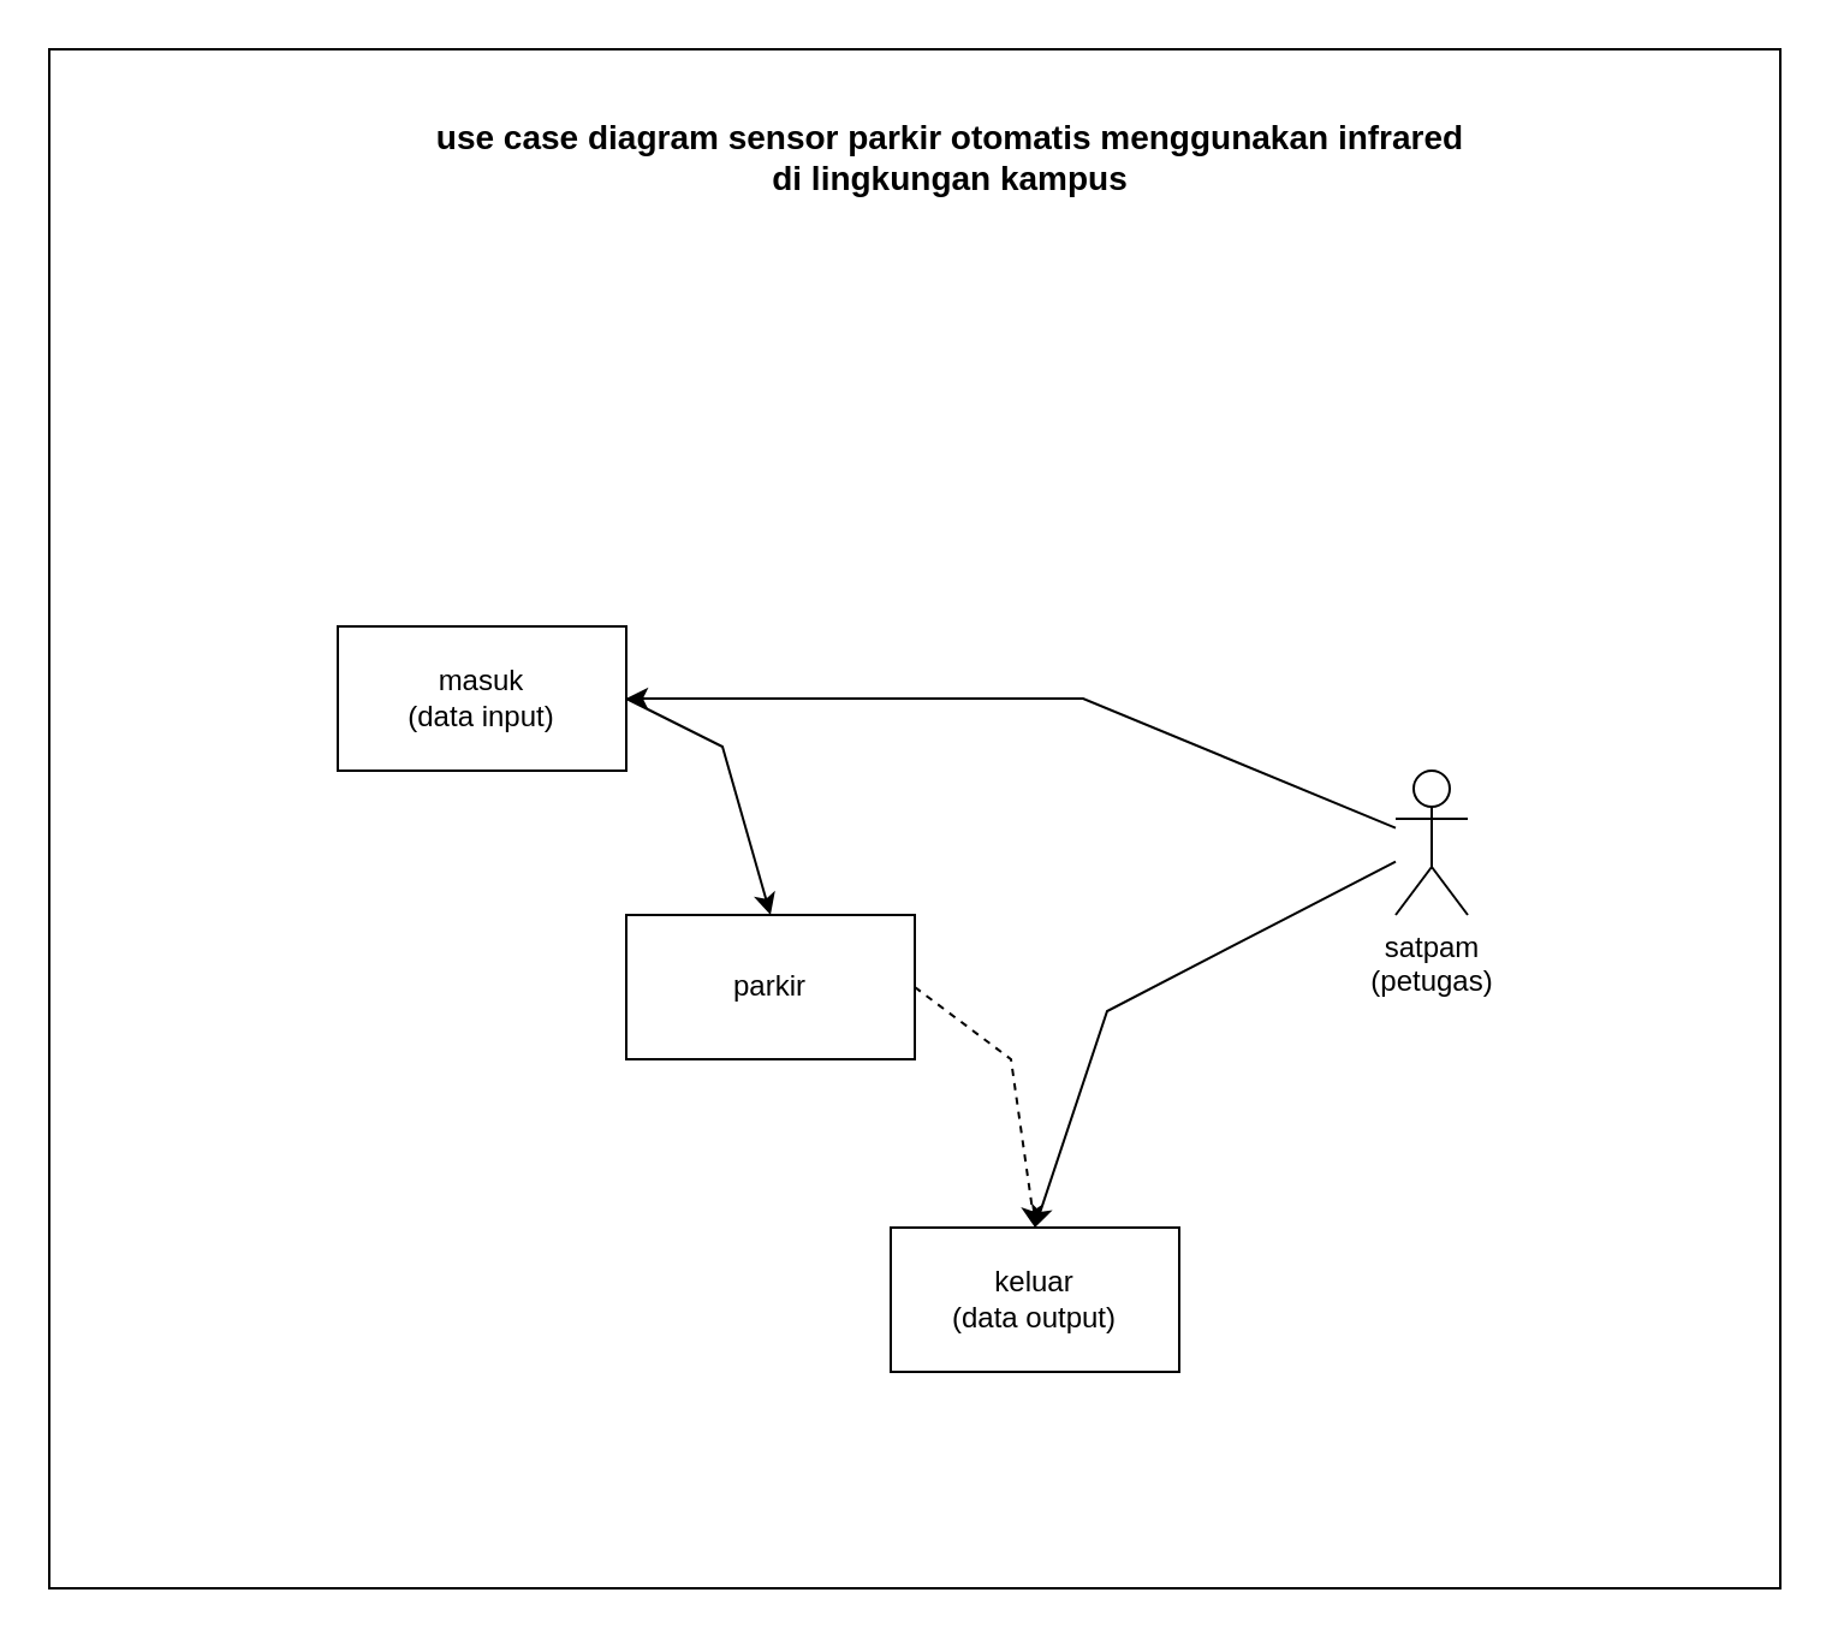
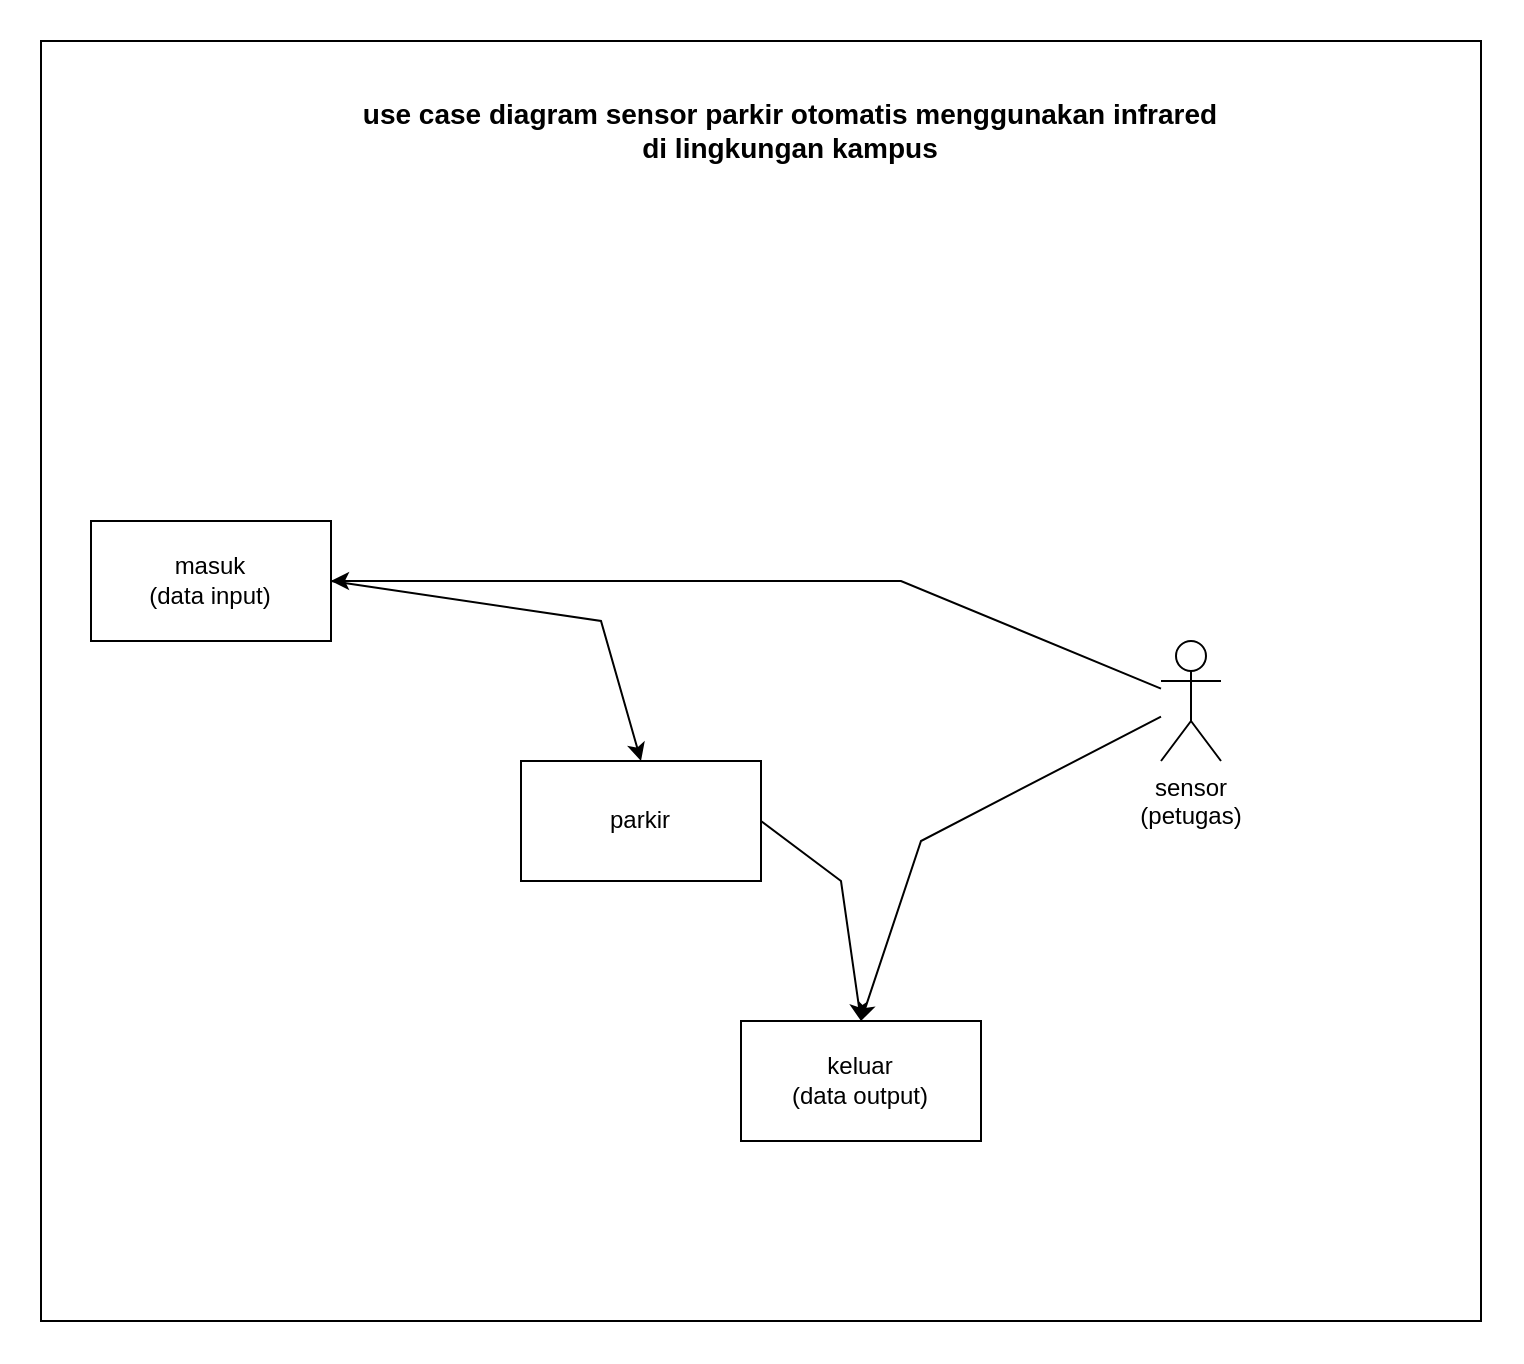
  <mxCell id="0" />
  <mxCell id="1" parent="0" />
- <mxCell id="2" value="masuk&lt;br&gt;(data input)" style="rounded=0;whiteSpace=wrap;html=1;" vertex="1" parent="1"><mxGeometry x="140" y="260" width="120" height="60" as="geometry" /></mxCell>
+ <mxCell id="2" value="masuk&lt;br&gt;(data input)" style="rounded=0;whiteSpace=wrap;html=1;" vertex="1" parent="1"><mxGeometry x="45" y="260" width="120" height="60" as="geometry" /></mxCell>
  <mxCell id="3" value="parkir" style="rounded=0;whiteSpace=wrap;html=1;" vertex="1" parent="1"><mxGeometry x="260" y="380" width="120" height="60" as="geometry" /></mxCell>
  <mxCell id="4" value="keluar&lt;br&gt;(data output)" style="rounded=0;whiteSpace=wrap;html=1;" vertex="1" parent="1"><mxGeometry x="370" y="510" width="120" height="60" as="geometry" /></mxCell>
  <mxCell id="5" value="" style="endArrow=classic;html=1;rounded=0;exitX=1;exitY=0.5;exitDx=0;exitDy=0;entryX=0.5;entryY=0;entryDx=0;entryDy=0;" edge="1" parent="1" source="2" target="3"><mxGeometry width="50" height="50" relative="1" as="geometry"><mxPoint x="310" y="280" as="sourcePoint" /><mxPoint x="360" y="230" as="targetPoint" /><Array as="points"><mxPoint x="300" y="310" /></Array></mxGeometry></mxCell>
- <mxCell id="6" value="" style="endArrow=classic;html=1;rounded=0;exitX=1;exitY=0.5;exitDx=0;exitDy=0;entryX=0.5;entryY=0;entryDx=0;entryDy=0;dashed=1;" edge="1" parent="1" source="3" target="4"><mxGeometry width="50" height="50" relative="1" as="geometry"><mxPoint x="460" y="410" as="sourcePoint" /><mxPoint x="510" y="360" as="targetPoint" /><Array as="points"><mxPoint x="420" y="440" /></Array></mxGeometry></mxCell>
- <mxCell id="7" value="satpam&lt;br&gt;(petugas)" style="shape=umlActor;verticalLabelPosition=bottom;verticalAlign=top;html=1;outlineConnect=0;" vertex="1" parent="1"><mxGeometry x="580" y="320" width="30" height="60" as="geometry" /></mxCell>
+ <mxCell id="6" value="" style="endArrow=classic;html=1;rounded=0;exitX=1;exitY=0.5;exitDx=0;exitDy=0;entryX=0.5;entryY=0;entryDx=0;entryDy=0;" edge="1" parent="1" source="3" target="4"><mxGeometry width="50" height="50" relative="1" as="geometry"><mxPoint x="460" y="410" as="sourcePoint" /><mxPoint x="510" y="360" as="targetPoint" /><Array as="points"><mxPoint x="420" y="440" /></Array></mxGeometry></mxCell>
+ <mxCell id="7" value="sensor&lt;br&gt;(petugas)" style="shape=umlActor;verticalLabelPosition=bottom;verticalAlign=top;html=1;outlineConnect=0;" vertex="1" parent="1"><mxGeometry x="580" y="320" width="30" height="60" as="geometry" /></mxCell>
  <mxCell id="8" value="" style="endArrow=classic;html=1;rounded=0;entryX=1;entryY=0.5;entryDx=0;entryDy=0;" edge="1" parent="1" source="7" target="2"><mxGeometry width="50" height="50" relative="1" as="geometry"><mxPoint x="260" y="370" as="sourcePoint" /><mxPoint x="310" y="320" as="targetPoint" /><Array as="points"><mxPoint x="450" y="290" /></Array></mxGeometry></mxCell>
  <mxCell id="9" value="" style="endArrow=classic;html=1;rounded=0;entryX=0.5;entryY=0;entryDx=0;entryDy=0;" edge="1" parent="1" source="7" target="4"><mxGeometry width="50" height="50" relative="1" as="geometry"><mxPoint x="260" y="370" as="sourcePoint" /><mxPoint x="310" y="320" as="targetPoint" /><Array as="points"><mxPoint x="460" y="420" /></Array></mxGeometry></mxCell>
  <mxCell id="10" value="" style="rounded=0;whiteSpace=wrap;html=1;fillColor=none;" vertex="1" parent="1"><mxGeometry x="20" y="20" width="720" height="640" as="geometry" /></mxCell>
  <mxCell id="11" value="&lt;b&gt;&lt;font style=&quot;font-size: 14px;&quot;&gt;use case diagram sensor parkir otomatis menggunakan infrared di lingkungan kampus&lt;/font&gt;&lt;/b&gt;" style="text;html=1;strokeColor=none;fillColor=none;align=center;verticalAlign=middle;whiteSpace=wrap;rounded=0;" vertex="1" parent="1"><mxGeometry x="180" y="30" width="430" height="70" as="geometry" /></mxCell>
